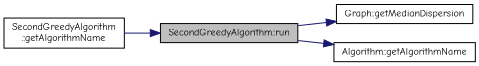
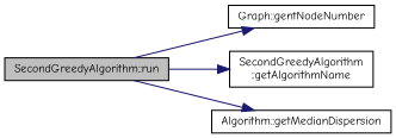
  digraph {
    fontname="Comic Neue"
    rankdir=LR
    node [color=black fillcolor=white fontname="Comic Neue" fontsize=10 shape=record style=filled]
    edge [color=midnightblue fontname="Comic Neue" fontsize=10 labelfontname=Helvetica labelfontsize=10 style=solid]
    n1 [fillcolor=grey75 fontcolor=black height=0.2 label="SecondGreedyAlgorithm::run" width=0.4]
-   n2 [height=0.2 label="Graph::getMedianDispersion" width=0.4]
+   n2 [height=0.2 label="Graph::gentNodeNumber" width=0.4]
    n3 [height=0.2 label="SecondGreedyAlgorithm\l::getAlgorithmName" width=0.4]
-   n4 [height=0.2 label="Algorithm::getAlgorithmName" width=0.4]
+   n4 [height=0.2 label="Algorithm::getMedianDispersion" width=0.4]
    n1 -> n2
-   n3 -> n1
+   n1 -> n3
    n1 -> n4
  }
